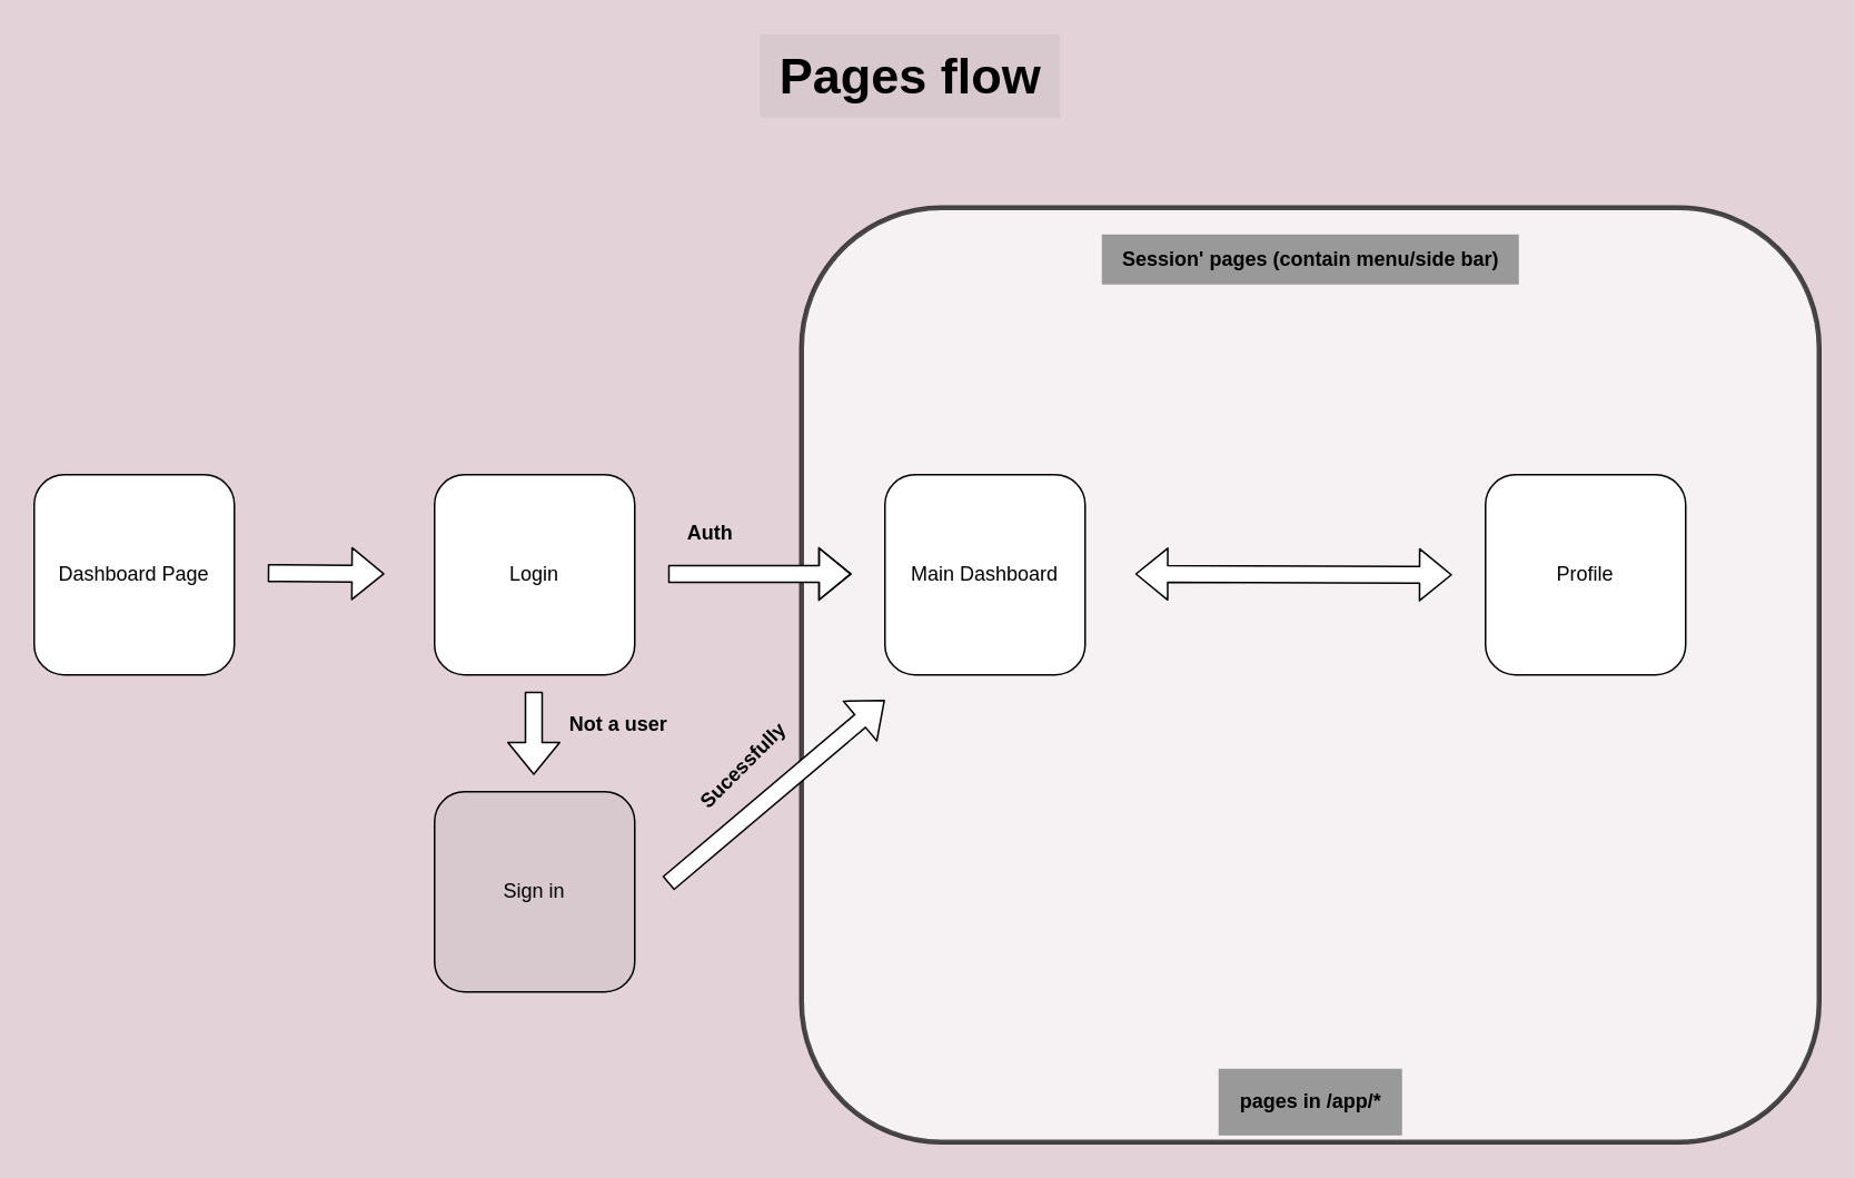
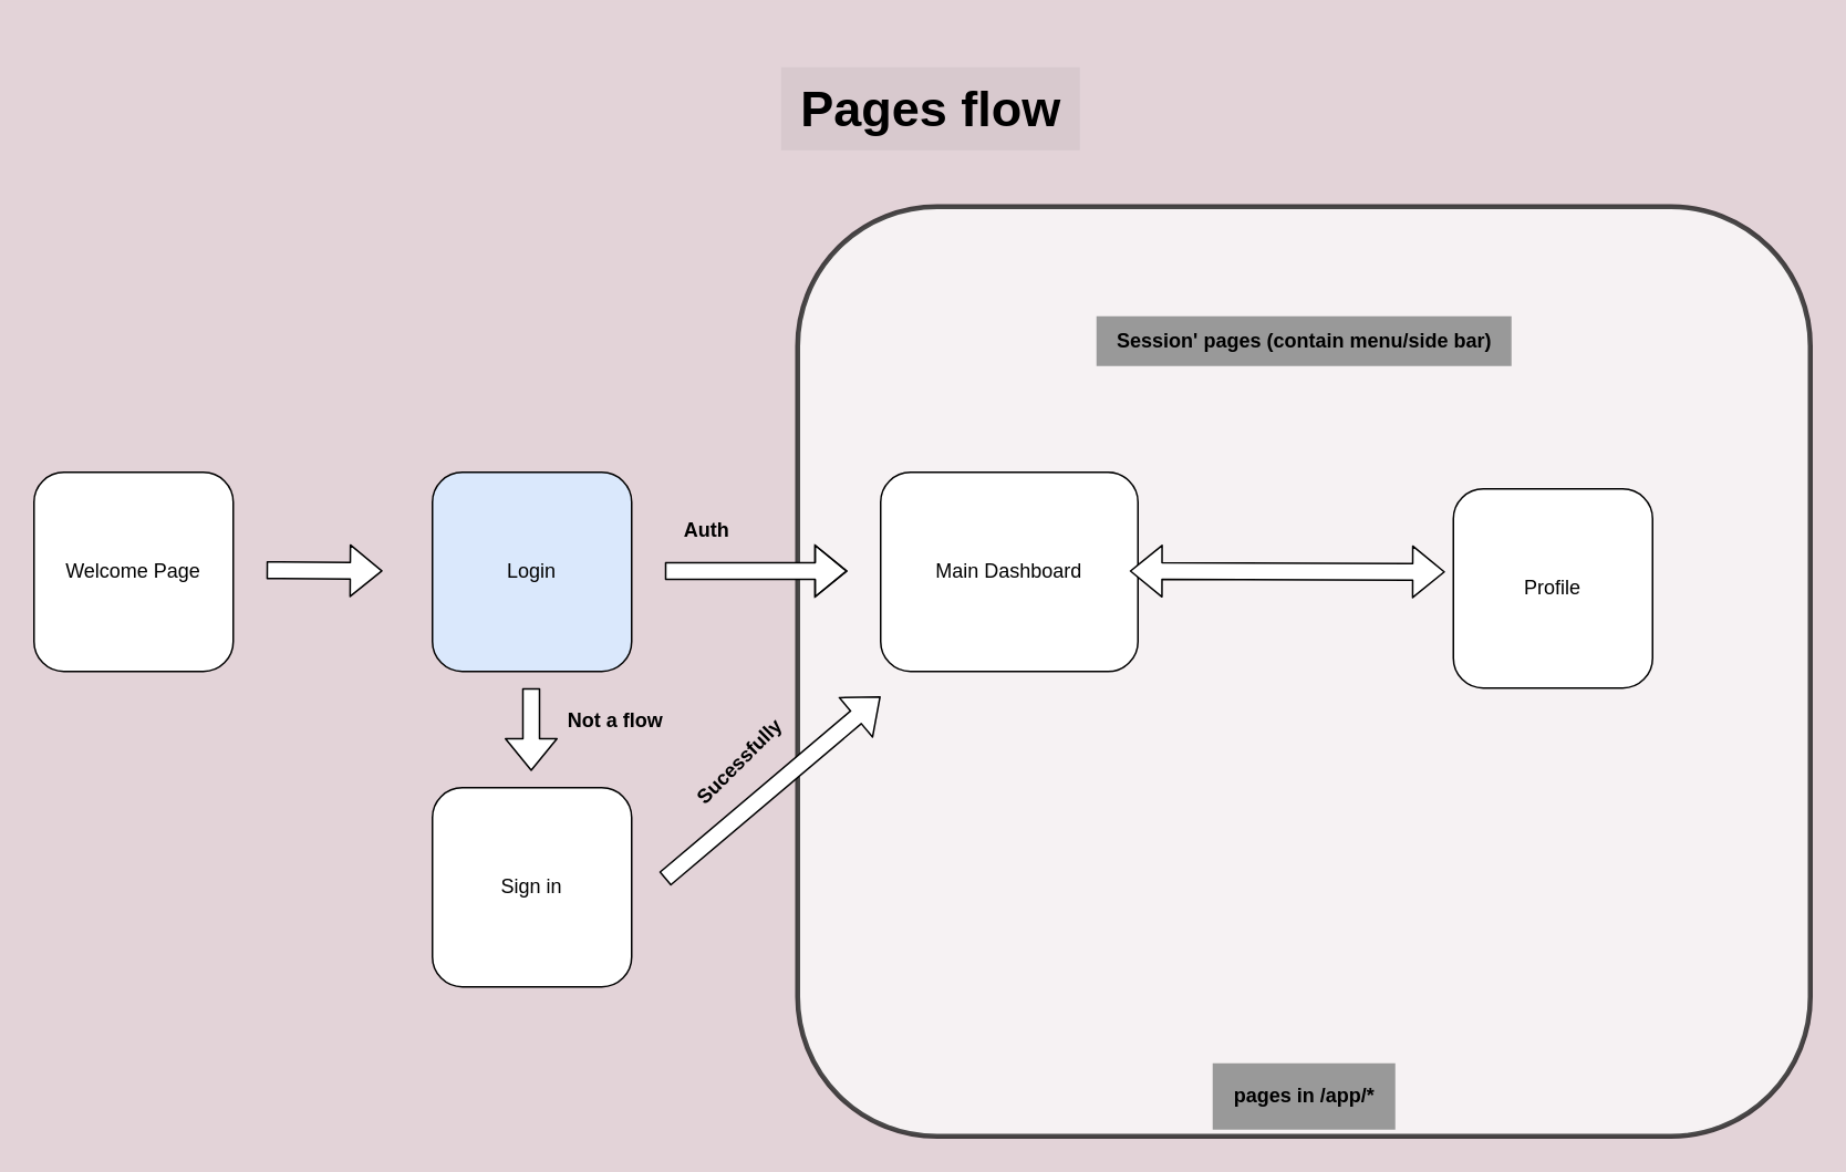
  <mxCell id="0" />
  <mxCell id="1" parent="0" />
  <mxCell id="2" value="" style="rounded=1;whiteSpace=wrap;html=1;shadow=0;strokeWidth=3;fontColor=#000000;opacity=70;" parent="1" vertex="1"><mxGeometry x="480" y="124" width="610" height="560" as="geometry" /></mxCell>
- <mxCell id="3" value="Login" style="rounded=1;whiteSpace=wrap;html=1;" parent="1" vertex="1"><mxGeometry x="260" y="284" width="120" height="120" as="geometry" /></mxCell>
+ <mxCell id="3" value="Login" style="rounded=1;whiteSpace=wrap;html=1;fillColor=#dae8fc;" parent="1" vertex="1"><mxGeometry x="260" y="284" width="120" height="120" as="geometry" /></mxCell>
  <mxCell id="4" value="" style="shape=flexArrow;endArrow=classic;html=1;fillColor=default;" parent="1" edge="1"><mxGeometry width="50" height="50" relative="1" as="geometry"><mxPoint x="400" y="343.5" as="sourcePoint" /><mxPoint x="510" y="343.5" as="targetPoint" /><Array as="points"><mxPoint x="430" y="343.5" /></Array></mxGeometry></mxCell>
  <mxCell id="5" value="" style="shape=flexArrow;endArrow=classic;html=1;fillColor=default;" parent="1" edge="1"><mxGeometry width="50" height="50" relative="1" as="geometry"><mxPoint x="319.5" y="414" as="sourcePoint" /><mxPoint x="319.5" y="464" as="targetPoint" /></mxGeometry></mxCell>
- <mxCell id="6" value="Sign in" style="rounded=1;whiteSpace=wrap;html=1;fillColor=#d8c9ce;" parent="1" vertex="1"><mxGeometry x="260" y="474" width="120" height="120" as="geometry" /></mxCell>
- <mxCell id="7" value="&lt;font color=&quot;#000000&quot;&gt;Not a user&lt;/font&gt;" style="text;html=1;align=center;verticalAlign=middle;resizable=0;points=[];autosize=1;strokeColor=none;fillColor=none;shadow=0;strokeWidth=3;fontStyle=1" parent="1" vertex="1"><mxGeometry x="330" y="419" width="80" height="30" as="geometry" /></mxCell>
- <mxCell id="8" value="Dashboard Page" style="rounded=1;whiteSpace=wrap;html=1;" parent="1" vertex="1"><mxGeometry x="20" y="284" width="120" height="120" as="geometry" /></mxCell>
+ <mxCell id="6" value="Sign in" style="rounded=1;whiteSpace=wrap;html=1;" parent="1" vertex="1"><mxGeometry x="260" y="474" width="120" height="120" as="geometry" /></mxCell>
+ <mxCell id="7" value="&lt;font color=&quot;#000000&quot;&gt;Not a flow&lt;/font&gt;" style="text;html=1;align=center;verticalAlign=middle;resizable=0;points=[];autosize=1;strokeColor=none;fillColor=none;shadow=0;strokeWidth=3;fontStyle=1" parent="1" vertex="1"><mxGeometry x="330" y="419" width="80" height="30" as="geometry" /></mxCell>
+ <mxCell id="8" value="Welcome Page" style="rounded=1;whiteSpace=wrap;html=1;" parent="1" vertex="1"><mxGeometry x="20" y="284" width="120" height="120" as="geometry" /></mxCell>
  <mxCell id="9" value="&lt;font color=&quot;#000000&quot;&gt;Auth&lt;/font&gt;" style="text;html=1;align=center;verticalAlign=middle;resizable=0;points=[];autosize=1;strokeColor=none;fillColor=none;shadow=0;strokeWidth=3;fontStyle=1" parent="1" vertex="1"><mxGeometry x="400" y="304" width="50" height="30" as="geometry" /></mxCell>
  <mxCell id="10" value="&lt;font color=&quot;#000000&quot;&gt;Sucessfully&lt;/font&gt;" style="text;html=1;align=center;verticalAlign=middle;resizable=0;points=[];autosize=1;strokeColor=none;fillColor=none;shadow=0;strokeWidth=3;fontStyle=1;rotation=-45;" parent="1" vertex="1"><mxGeometry x="400" y="444" width="90" height="30" as="geometry" /></mxCell>
- <mxCell id="11" value="&lt;b&gt;Session' pages (contain menu/side bar)&lt;br&gt;&lt;/b&gt;" style="text;html=1;align=center;verticalAlign=middle;resizable=0;points=[];autosize=1;strokeColor=none;fillColor=#999999;fontColor=#000000;labelBackgroundColor=none;labelBorderColor=none;" parent="1" vertex="1"><mxGeometry x="660" y="140" width="250" height="30" as="geometry" /></mxCell>
- <mxCell id="12" value="&lt;font style=&quot;font-size: 30px;&quot; color=&quot;#000000&quot;&gt;Pages flow&lt;br&gt;&lt;/font&gt;" style="text;html=1;align=center;verticalAlign=middle;resizable=0;points=[];autosize=1;strokeColor=none;fillColor=#d8c9ce;shadow=0;strokeWidth=3;fontStyle=1" parent="1" vertex="1"><mxGeometry x="455" y="20" width="180" height="50" as="geometry" /></mxCell>
- <mxCell id="13" value="Main Dashboard" style="rounded=1;whiteSpace=wrap;html=1;" parent="1" vertex="1"><mxGeometry x="530" y="284" width="120" height="120" as="geometry" /></mxCell>
+ <mxCell id="11" value="&lt;b&gt;Session' pages (contain menu/side bar)&lt;br&gt;&lt;/b&gt;" style="text;html=1;align=center;verticalAlign=middle;resizable=0;points=[];autosize=1;strokeColor=none;fillColor=#999999;fontColor=#000000;labelBackgroundColor=none;labelBorderColor=none;" parent="1" vertex="1"><mxGeometry x="660" y="190" width="250" height="30" as="geometry" /></mxCell>
+ <mxCell id="12" value="&lt;font style=&quot;font-size: 30px;&quot; color=&quot;#000000&quot;&gt;Pages flow&lt;br&gt;&lt;/font&gt;" style="text;html=1;align=center;verticalAlign=middle;resizable=0;points=[];autosize=1;strokeColor=none;fillColor=#d8c9ce;shadow=0;strokeWidth=3;fontStyle=1" parent="1" vertex="1"><mxGeometry x="470" y="40" width="180" height="50" as="geometry" /></mxCell>
+ <mxCell id="13" value="Main Dashboard" style="rounded=1;whiteSpace=wrap;html=1;" parent="1" vertex="1"><mxGeometry x="530" y="284" width="155" height="120" as="geometry" /></mxCell>
  <mxCell id="14" value="" style="shape=flexArrow;endArrow=classic;startArrow=classic;html=1;fontSize=30;fontColor=#000000;fillColor=default;" parent="1" edge="1"><mxGeometry width="100" height="100" relative="1" as="geometry"><mxPoint x="680" y="343.5" as="sourcePoint" /><mxPoint x="870" y="344" as="targetPoint" /></mxGeometry></mxCell>
- <mxCell id="15" value="Profile" style="rounded=1;whiteSpace=wrap;html=1;" parent="1" vertex="1"><mxGeometry x="890" y="284" width="120" height="120" as="geometry" /></mxCell>
+ <mxCell id="15" value="Profile" style="rounded=1;whiteSpace=wrap;html=1;" parent="1" vertex="1"><mxGeometry x="875" y="294" width="120" height="120" as="geometry" /></mxCell>
  <mxCell id="16" value="" style="shape=flexArrow;endArrow=classic;html=1;fontSize=30;fontColor=#000000;fillColor=default;" parent="1" edge="1"><mxGeometry width="50" height="50" relative="1" as="geometry"><mxPoint x="400" y="529" as="sourcePoint" /><mxPoint x="530" y="419" as="targetPoint" /></mxGeometry></mxCell>
  <mxCell id="17" value="" style="shape=flexArrow;endArrow=classic;html=1;fillColor=default;" parent="1" edge="1"><mxGeometry width="50" height="50" relative="1" as="geometry"><mxPoint x="160" y="343" as="sourcePoint" /><mxPoint x="230" y="343.41" as="targetPoint" /><Array as="points" /></mxGeometry></mxCell>
  <mxCell id="18" value="&lt;b&gt;pages in /app/*&lt;br&gt;&lt;/b&gt;" style="text;html=1;align=center;verticalAlign=middle;resizable=0;points=[];autosize=1;strokeColor=none;fillColor=#999999;fontColor=#000000;labelBackgroundColor=none;labelBorderColor=none;" parent="1" vertex="1"><mxGeometry x="730" y="640" width="110" height="40" as="geometry" /></mxCell>
